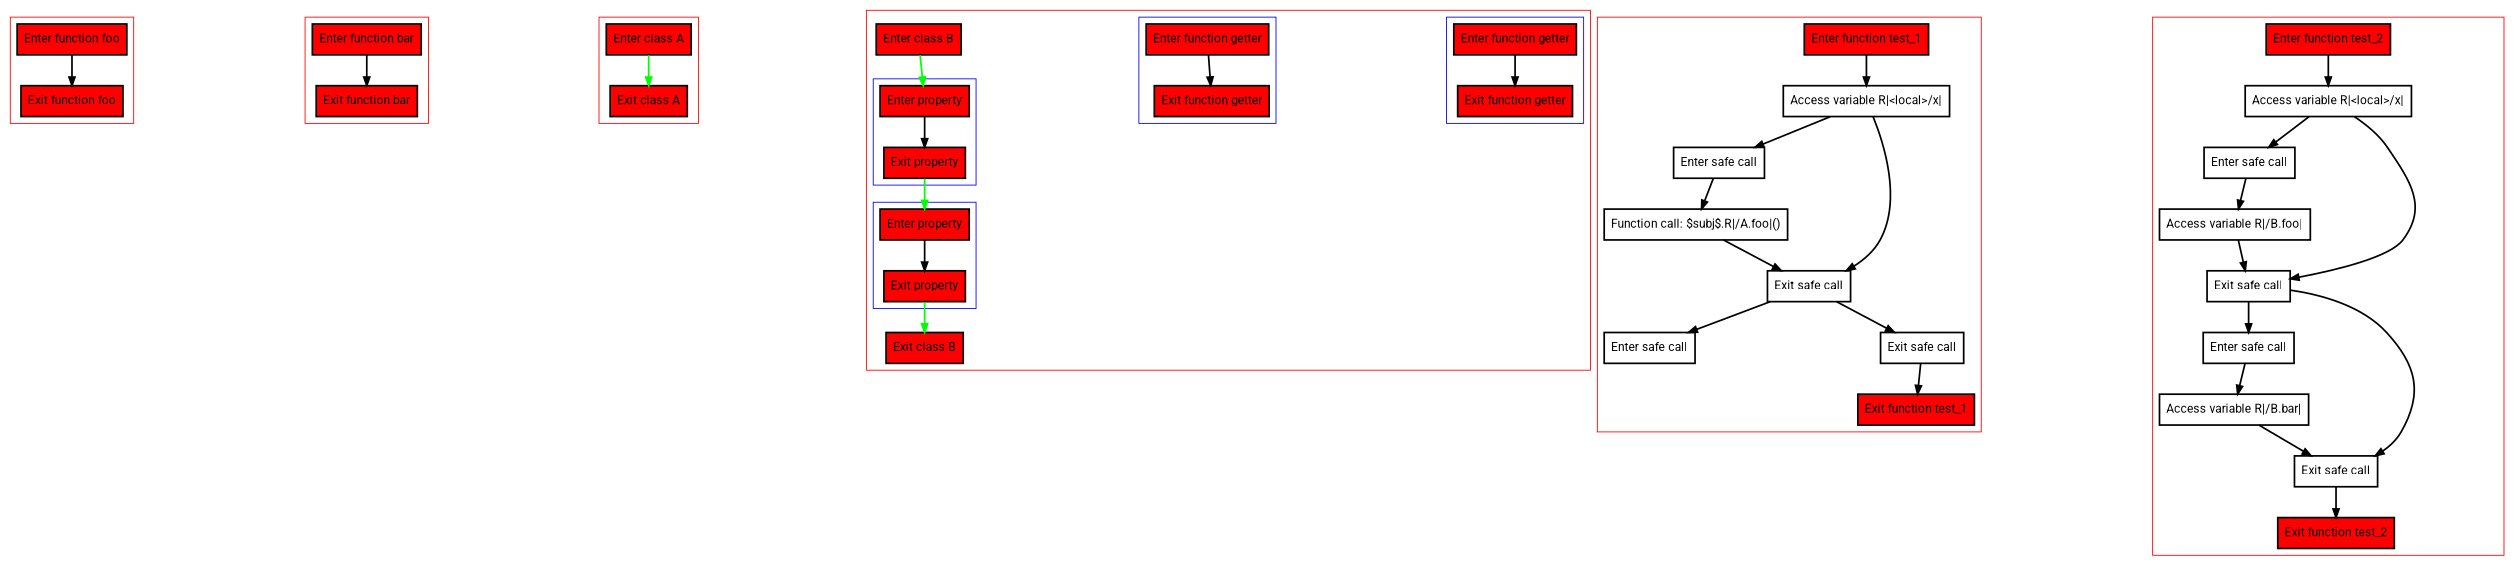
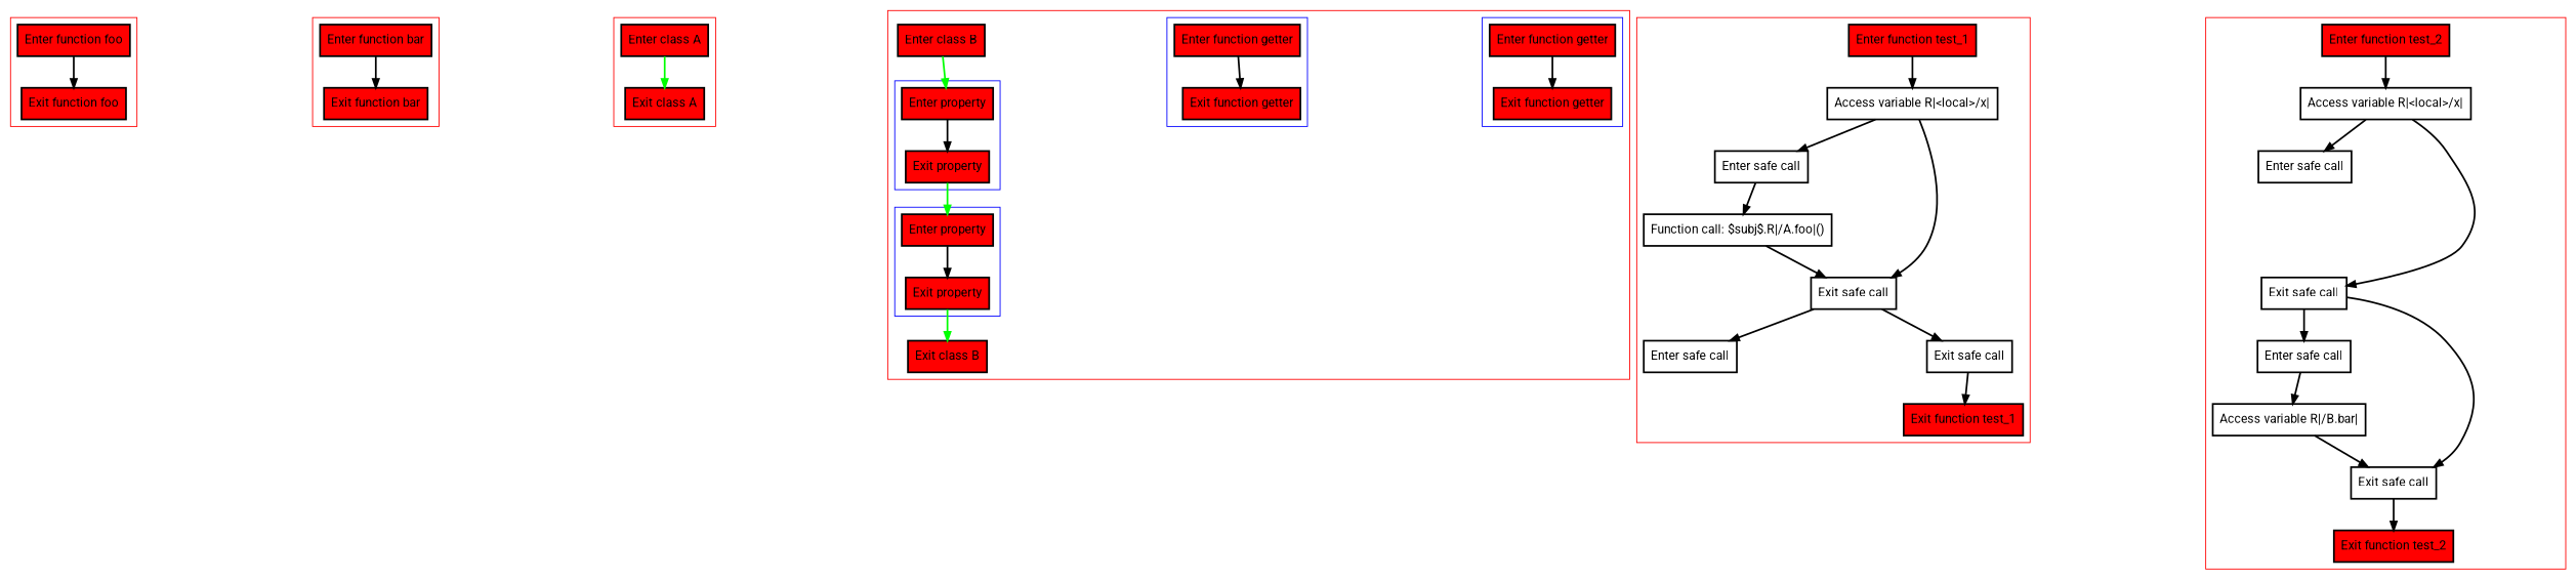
  digraph {
    fontname=Roboto
    nodesep=3
    node [fillcolor=red fontname=Roboto penwidth=2 shape=box style=filled]
    edge [fontname=Roboto penwidth=2]
    n1 [label="Enter function foo"]
    n2 [label="Exit function foo"]
    n3 [label="Enter function bar"]
    n4 [label="Exit function bar"]
    n5 [label="Enter class A"]
    n6 [label="Exit class A"]
    n7 [label="Enter function getter"]
    n8 [label="Exit function getter"]
    n9 [label="Enter function getter"]
    n10 [label="Exit function getter"]
    n11 [label="Enter property"]
    n12 [label="Exit property"]
    n13 [label="Enter property"]
    n14 [label="Exit property"]
    n15 [label="Enter class B"]
    n16 [label="Exit class B"]
    n17 [label="Enter function test_1"]
    n18 [label="Access variable R|<local>/x|" fillcolor="" style=""]
    n19 [label="Enter safe call" fillcolor="" style=""]
    n20 [label="Function call: $subj$.R|/A.foo|()" fillcolor="" style=""]
    n21 [label="Exit safe call" fillcolor="" style=""]
    n22 [label="Enter safe call" fillcolor="" style=""]
    n23 [label="Exit safe call" fillcolor="" style=""]
    n24 [label="Exit function test_1"]
    n25 [label="Enter function test_2"]
    n26 [label="Access variable R|<local>/x|" fillcolor="" style=""]
    n27 [label="Enter safe call" fillcolor="" style=""]
-   n28 [label="Access variable R|/B.foo|" fillcolor="" style=""]
    n29 [label="Exit safe call" fillcolor="" style=""]
    n30 [label="Enter safe call" fillcolor="" style=""]
    n31 [label="Access variable R|/B.bar|" fillcolor="" style=""]
    n32 [label="Exit safe call" fillcolor="" style=""]
    n33 [label="Exit function test_2"]
    subgraph cluster_1 {
      color=red
      n1
      n2
    }
    subgraph cluster_2 {
      color=red
      n3
      n4
    }
    subgraph cluster_3 {
      color=red
      n5
      n6
    }
    subgraph cluster_4 {
      color=red
      n15
      n16
      subgraph cluster_5 {
        color=blue
        n7
        n8
      }
      subgraph cluster_6 {
        color=blue
        n9
        n10
      }
      subgraph cluster_7 {
        color=blue
        n11
        n12
      }
      subgraph cluster_8 {
        color=blue
        n13
        n14
      }
    }
    subgraph cluster_9 {
      color=red
      n17
      n18
      n19
      n20
      n21
      n22
      n23
      n24
    }
    subgraph cluster_10 {
      color=red
      n25
      n26
      n27
-     n28
      n29
      n30
      n31
      n32
      n33
    }
    n1 -> n2
    n3 -> n4
    n5 -> n6 [color=green]
    n7 -> n8
    n9 -> n10
    n11 -> n12
    n12 -> n13 [color=green]
    n13 -> n14
    n14 -> n16 [color=green]
    n15 -> n11 [color=green]
    n17 -> n18
    n18 -> n19
    n18 -> n21
    n19 -> n20
    n20 -> n21
    n21 -> n22
    n21 -> n23
    n23 -> n24
    n25 -> n26
    n26 -> n27
    n26 -> n29
-   n27 -> n28
-   n28 -> n29
    n29 -> n30
    n29 -> n32
    n30 -> n31
    n31 -> n32
    n32 -> n33
  }
